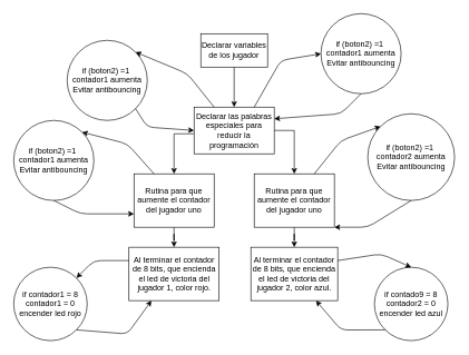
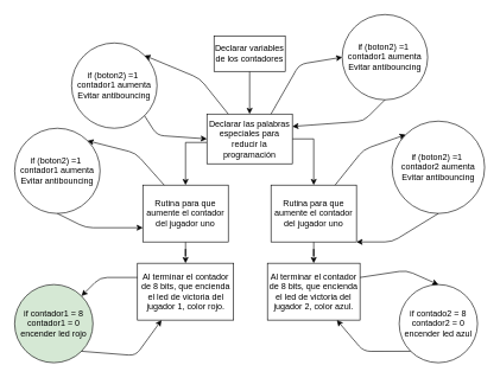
  <mxCell id="0" />
  <mxCell id="1" parent="0" />
  <mxCell id="2" value="" style="edgeStyle=orthogonalEdgeStyle;rounded=0;orthogonalLoop=1;jettySize=auto;html=1;" edge="1" parent="1" source="3" target="6"><mxGeometry relative="1" as="geometry" /></mxCell>
- <mxCell id="3" value="Declarar variables de los jugador" style="rounded=0;whiteSpace=wrap;html=1;" vertex="1" parent="1"><mxGeometry x="300" y="50" width="100" height="50" as="geometry" /></mxCell>
+ <mxCell id="3" value="Declarar variables de los contadores" style="rounded=0;whiteSpace=wrap;html=1;" vertex="1" parent="1"><mxGeometry x="300" y="50" width="100" height="50" as="geometry" /></mxCell>
  <mxCell id="4" style="edgeStyle=orthogonalEdgeStyle;rounded=0;orthogonalLoop=1;jettySize=auto;html=1;entryX=0.5;entryY=0;entryDx=0;entryDy=0;" edge="1" parent="1" source="6" target="8"><mxGeometry relative="1" as="geometry"><Array as="points"><mxPoint x="260" y="200" /></Array></mxGeometry></mxCell>
  <mxCell id="5" style="edgeStyle=orthogonalEdgeStyle;rounded=0;orthogonalLoop=1;jettySize=auto;html=1;" edge="1" parent="1" source="6" target="10"><mxGeometry relative="1" as="geometry"><Array as="points"><mxPoint x="440" y="195" /></Array></mxGeometry></mxCell>
  <mxCell id="6" value="Declarar las palabras especiales para reducir la programación" style="rounded=0;whiteSpace=wrap;html=1;" vertex="1" parent="1"><mxGeometry x="290" y="160" width="120" height="70" as="geometry" /></mxCell>
  <mxCell id="7" value="" style="edgeStyle=orthogonalEdgeStyle;rounded=0;orthogonalLoop=1;jettySize=auto;html=1;" edge="1" parent="1" source="8" target="12"><mxGeometry relative="1" as="geometry" /></mxCell>
  <mxCell id="8" value="Rutina para que aumente el contador del jugador uno" style="rounded=0;whiteSpace=wrap;html=1;" vertex="1" parent="1"><mxGeometry x="200" y="260" width="120" height="80" as="geometry" /></mxCell>
  <mxCell id="9" value="" style="edgeStyle=orthogonalEdgeStyle;rounded=0;orthogonalLoop=1;jettySize=auto;html=1;" edge="1" parent="1" source="10" target="11"><mxGeometry relative="1" as="geometry" /></mxCell>
  <mxCell id="10" value="Rutina para que aumente el contador del jugador uno" style="rounded=0;whiteSpace=wrap;html=1;" vertex="1" parent="1"><mxGeometry x="380" y="260" width="120" height="80" as="geometry" /></mxCell>
  <mxCell id="11" value="&lt;span&gt;Al terminar el contador de 8 bits, que encienda el led de victoria del jugador 2, color azul.&lt;/span&gt;" style="rounded=0;whiteSpace=wrap;html=1;" vertex="1" parent="1"><mxGeometry x="375" y="370" width="130" height="80" as="geometry" /></mxCell>
  <mxCell id="12" value="Al terminar el contador de 8 bits, que encienda el led de victoria del jugador 1, color rojo." style="rounded=0;whiteSpace=wrap;html=1;" vertex="1" parent="1"><mxGeometry x="192.5" y="370" width="135" height="80" as="geometry" /></mxCell>
  <mxCell id="13" value="if (boton2) =1&amp;nbsp;&lt;br&gt;contador1 aumenta&lt;br&gt;Evitar antibouncing" style="ellipse;whiteSpace=wrap;html=1;aspect=fixed;" vertex="1" parent="1"><mxGeometry x="20" y="180" width="120" height="120" as="geometry" /></mxCell>
  <mxCell id="14" value="&lt;span&gt;if (boton2) =1&amp;nbsp;&lt;/span&gt;&lt;br&gt;&lt;span&gt;contador2 aumenta&lt;/span&gt;&lt;br&gt;&lt;span&gt;Evitar antibouncing&lt;/span&gt;" style="ellipse;whiteSpace=wrap;html=1;aspect=fixed;" vertex="1" parent="1"><mxGeometry x="550" y="170" width="130" height="130" as="geometry" /></mxCell>
  <mxCell id="15" value="" style="endArrow=classic;html=1;exitX=0.75;exitY=0;exitDx=0;exitDy=0;entryX=0;entryY=0;entryDx=0;entryDy=0;" edge="1" parent="1" source="10" target="14"><mxGeometry width="50" height="50" relative="1" as="geometry"><mxPoint x="390" y="380" as="sourcePoint" /><mxPoint x="440" y="330" as="targetPoint" /><Array as="points"><mxPoint x="510" y="210" /></Array></mxGeometry></mxCell>
  <mxCell id="16" value="" style="endArrow=classic;html=1;exitX=0.5;exitY=1;exitDx=0;exitDy=0;entryX=1;entryY=1;entryDx=0;entryDy=0;" edge="1" parent="1" source="14" target="10"><mxGeometry width="50" height="50" relative="1" as="geometry"><mxPoint x="480" y="270" as="sourcePoint" /><mxPoint x="574.645" y="224.645" as="targetPoint" /><Array as="points"><mxPoint x="550" y="340" /></Array></mxGeometry></mxCell>
  <mxCell id="17" value="" style="endArrow=classic;html=1;exitX=0.25;exitY=0;exitDx=0;exitDy=0;entryX=1;entryY=0;entryDx=0;entryDy=0;" edge="1" parent="1" source="8" target="13"><mxGeometry width="50" height="50" relative="1" as="geometry"><mxPoint x="480" y="270" as="sourcePoint" /><mxPoint x="574.645" y="224.645" as="targetPoint" /><Array as="points"><mxPoint x="190" y="215" /></Array></mxGeometry></mxCell>
- <mxCell id="18" value="&lt;span&gt;if contador1 = 8&lt;/span&gt;&lt;br&gt;&lt;span&gt;contador1 = 0&lt;br&gt;encender led rojo&lt;br&gt;&lt;/span&gt;" style="ellipse;whiteSpace=wrap;html=1;aspect=fixed;" vertex="1" parent="1"><mxGeometry x="20" y="400" width="110" height="110" as="geometry" /></mxCell>
- <mxCell id="19" value="&lt;span&gt;if contado9 = 8&lt;/span&gt;&lt;br&gt;&lt;span&gt;contador2 = 0&lt;br&gt;encender led azul&lt;br&gt;&lt;/span&gt;" style="ellipse;whiteSpace=wrap;html=1;aspect=fixed;" vertex="1" parent="1"><mxGeometry x="560" y="400" width="110" height="110" as="geometry" /></mxCell>
+ <mxCell id="18" value="&lt;span&gt;if contador1 = 8&lt;/span&gt;&lt;br&gt;&lt;span&gt;contador1 = 0&lt;br&gt;encender led rojo&lt;br&gt;&lt;/span&gt;" style="ellipse;whiteSpace=wrap;html=1;aspect=fixed;fillColor=#d5e8d4;" vertex="1" parent="1"><mxGeometry x="20" y="400" width="110" height="110" as="geometry" /></mxCell>
+ <mxCell id="19" value="&lt;span&gt;if contado2 = 8&lt;/span&gt;&lt;br&gt;&lt;span&gt;contador2 = 0&lt;br&gt;encender led azul&lt;br&gt;&lt;/span&gt;" style="ellipse;whiteSpace=wrap;html=1;aspect=fixed;" vertex="1" parent="1"><mxGeometry x="560" y="400" width="110" height="110" as="geometry" /></mxCell>
  <mxCell id="20" value="" style="endArrow=classic;html=1;exitX=1;exitY=0.25;exitDx=0;exitDy=0;entryX=0.5;entryY=0;entryDx=0;entryDy=0;" edge="1" parent="1" source="11" target="19"><mxGeometry width="50" height="50" relative="1" as="geometry"><mxPoint x="390" y="330" as="sourcePoint" /><mxPoint x="440" y="280" as="targetPoint" /><Array as="points"><mxPoint x="570" y="380" /></Array></mxGeometry></mxCell>
  <mxCell id="21" value="" style="endArrow=classic;html=1;entryX=1;entryY=0;entryDx=0;entryDy=0;exitX=0;exitY=0.25;exitDx=0;exitDy=0;" edge="1" parent="1" source="12" target="18"><mxGeometry width="50" height="50" relative="1" as="geometry"><mxPoint x="390" y="330" as="sourcePoint" /><mxPoint x="310" y="350" as="targetPoint" /><Array as="points"><mxPoint x="140" y="390" /></Array></mxGeometry></mxCell>
  <mxCell id="22" value="if (boton2) =1&amp;nbsp;&lt;br&gt;contador1 aumenta&lt;br&gt;Evitar antibouncing" style="ellipse;whiteSpace=wrap;html=1;aspect=fixed;" vertex="1" parent="1"><mxGeometry x="100" y="60" width="120" height="120" as="geometry" /></mxCell>
  <mxCell id="23" value="" style="endArrow=classic;html=1;exitX=0.25;exitY=0;exitDx=0;exitDy=0;entryX=1;entryY=0;entryDx=0;entryDy=0;" edge="1" parent="1" target="22" source="6"><mxGeometry width="50" height="50" relative="1" as="geometry"><mxPoint x="330" y="130" as="sourcePoint" /><mxPoint x="664.645" y="94.645" as="targetPoint" /><Array as="points"><mxPoint x="280" y="110" /></Array></mxGeometry></mxCell>
  <mxCell id="24" value="" style="endArrow=classic;html=1;exitX=0;exitY=1;exitDx=0;exitDy=0;entryX=0.75;entryY=1;entryDx=0;entryDy=0;" edge="1" parent="1" source="19" target="11"><mxGeometry width="50" height="50" relative="1" as="geometry"><mxPoint x="390" y="330" as="sourcePoint" /><mxPoint x="440" y="280" as="targetPoint" /><Array as="points"><mxPoint x="510" y="494" /></Array></mxGeometry></mxCell>
  <mxCell id="25" value="" style="endArrow=classic;html=1;entryX=0.25;entryY=1;entryDx=0;entryDy=0;exitX=1;exitY=1;exitDx=0;exitDy=0;" edge="1" parent="1" source="18" target="12"><mxGeometry width="50" height="50" relative="1" as="geometry"><mxPoint x="390" y="330" as="sourcePoint" /><mxPoint x="440" y="280" as="targetPoint" /><Array as="points"><mxPoint x="190" y="500" /></Array></mxGeometry></mxCell>
  <mxCell id="26" value="" style="endArrow=classic;html=1;entryX=0;entryY=0.75;entryDx=0;entryDy=0;exitX=0.5;exitY=1;exitDx=0;exitDy=0;" edge="1" parent="1" source="13" target="8"><mxGeometry width="50" height="50" relative="1" as="geometry"><mxPoint x="390" y="330" as="sourcePoint" /><mxPoint x="440" y="280" as="targetPoint" /><Array as="points"><mxPoint x="120" y="320" /></Array></mxGeometry></mxCell>
  <mxCell id="27" value="" style="endArrow=classic;html=1;entryX=0;entryY=0.5;entryDx=0;entryDy=0;exitX=1;exitY=1;exitDx=0;exitDy=0;" edge="1" parent="1" source="22" target="6"><mxGeometry width="50" height="50" relative="1" as="geometry"><mxPoint x="390" y="330" as="sourcePoint" /><mxPoint x="440" y="280" as="targetPoint" /><Array as="points"><mxPoint x="220" y="190" /></Array></mxGeometry></mxCell>
  <mxCell id="28" value="if (boton2) =1&amp;nbsp;&lt;br&gt;contador1 aumenta&lt;br&gt;Evitar antibouncing" style="ellipse;whiteSpace=wrap;html=1;aspect=fixed;" vertex="1" parent="1"><mxGeometry x="480" y="20" width="120" height="120" as="geometry" /></mxCell>
  <mxCell id="29" value="" style="endArrow=classic;html=1;entryX=0;entryY=0.5;entryDx=0;entryDy=0;exitX=0.75;exitY=0;exitDx=0;exitDy=0;" edge="1" parent="1" source="6" target="28"><mxGeometry width="50" height="50" relative="1" as="geometry"><mxPoint x="390" y="330" as="sourcePoint" /><mxPoint x="440" y="280" as="targetPoint" /><Array as="points"><mxPoint x="420" y="90" /></Array></mxGeometry></mxCell>
  <mxCell id="30" value="" style="endArrow=classic;html=1;entryX=1;entryY=0.25;entryDx=0;entryDy=0;exitX=0.5;exitY=1;exitDx=0;exitDy=0;" edge="1" parent="1" source="28" target="6"><mxGeometry width="50" height="50" relative="1" as="geometry"><mxPoint x="390" y="330" as="sourcePoint" /><mxPoint x="440" y="280" as="targetPoint" /><Array as="points"><mxPoint x="510" y="170" /></Array></mxGeometry></mxCell>
